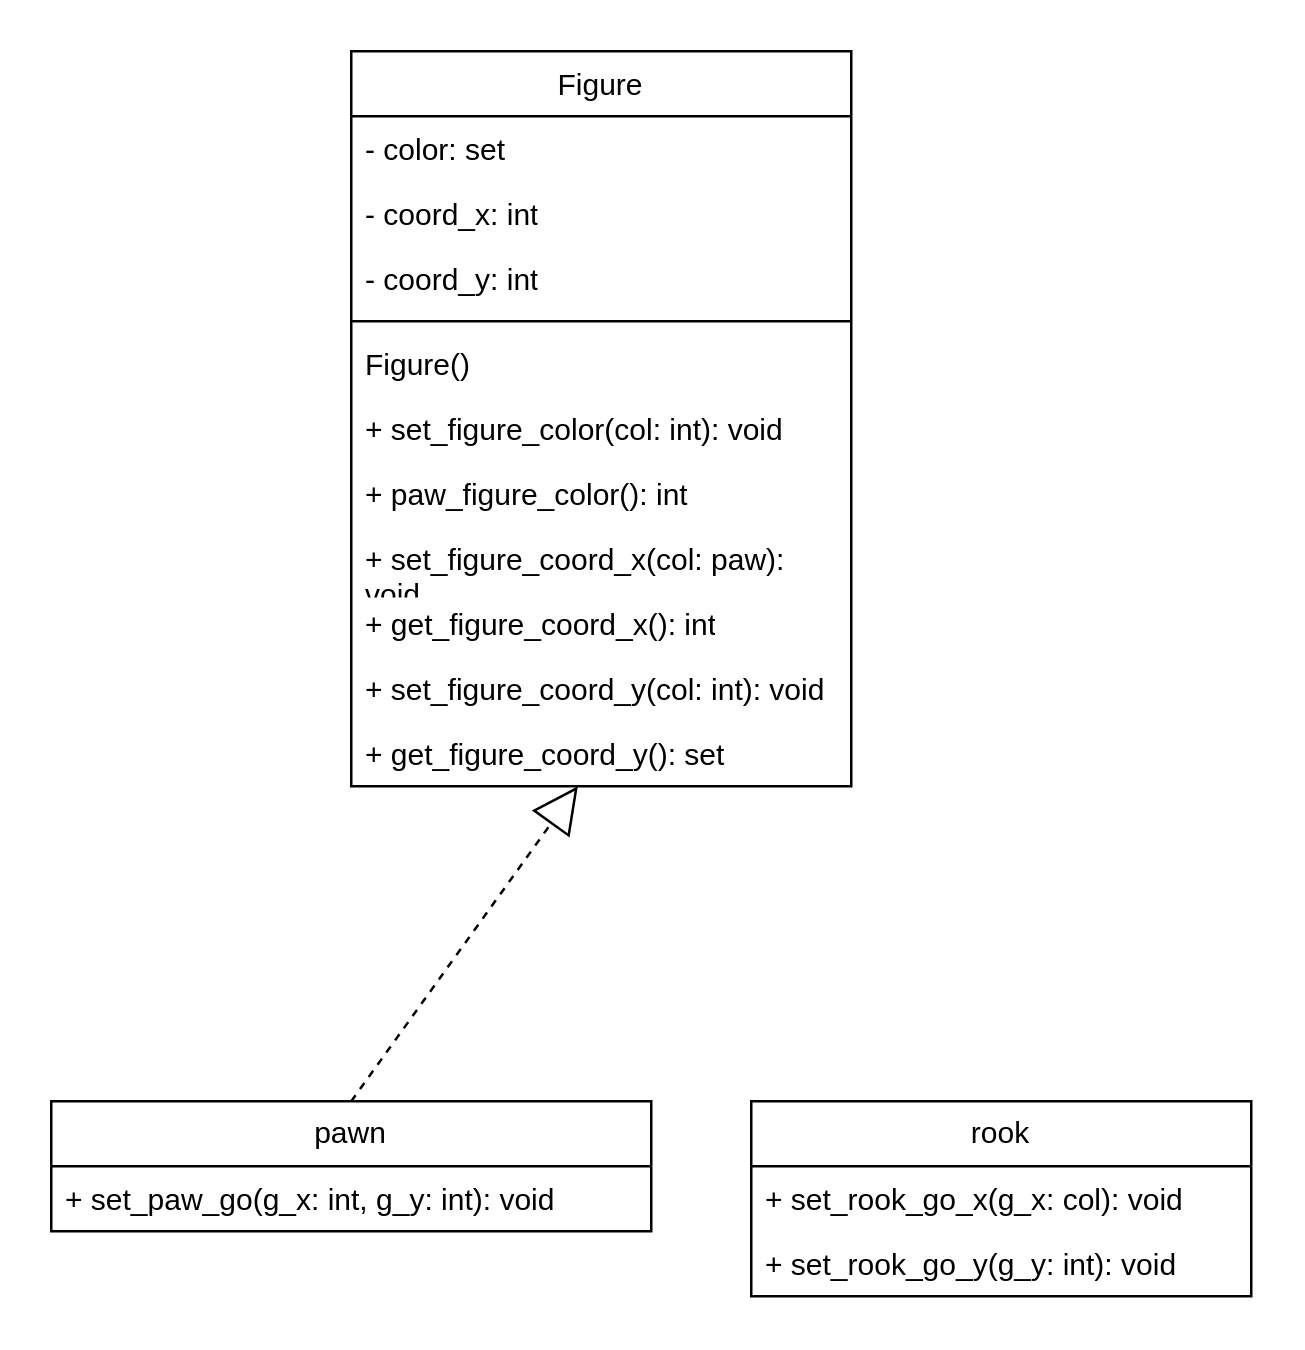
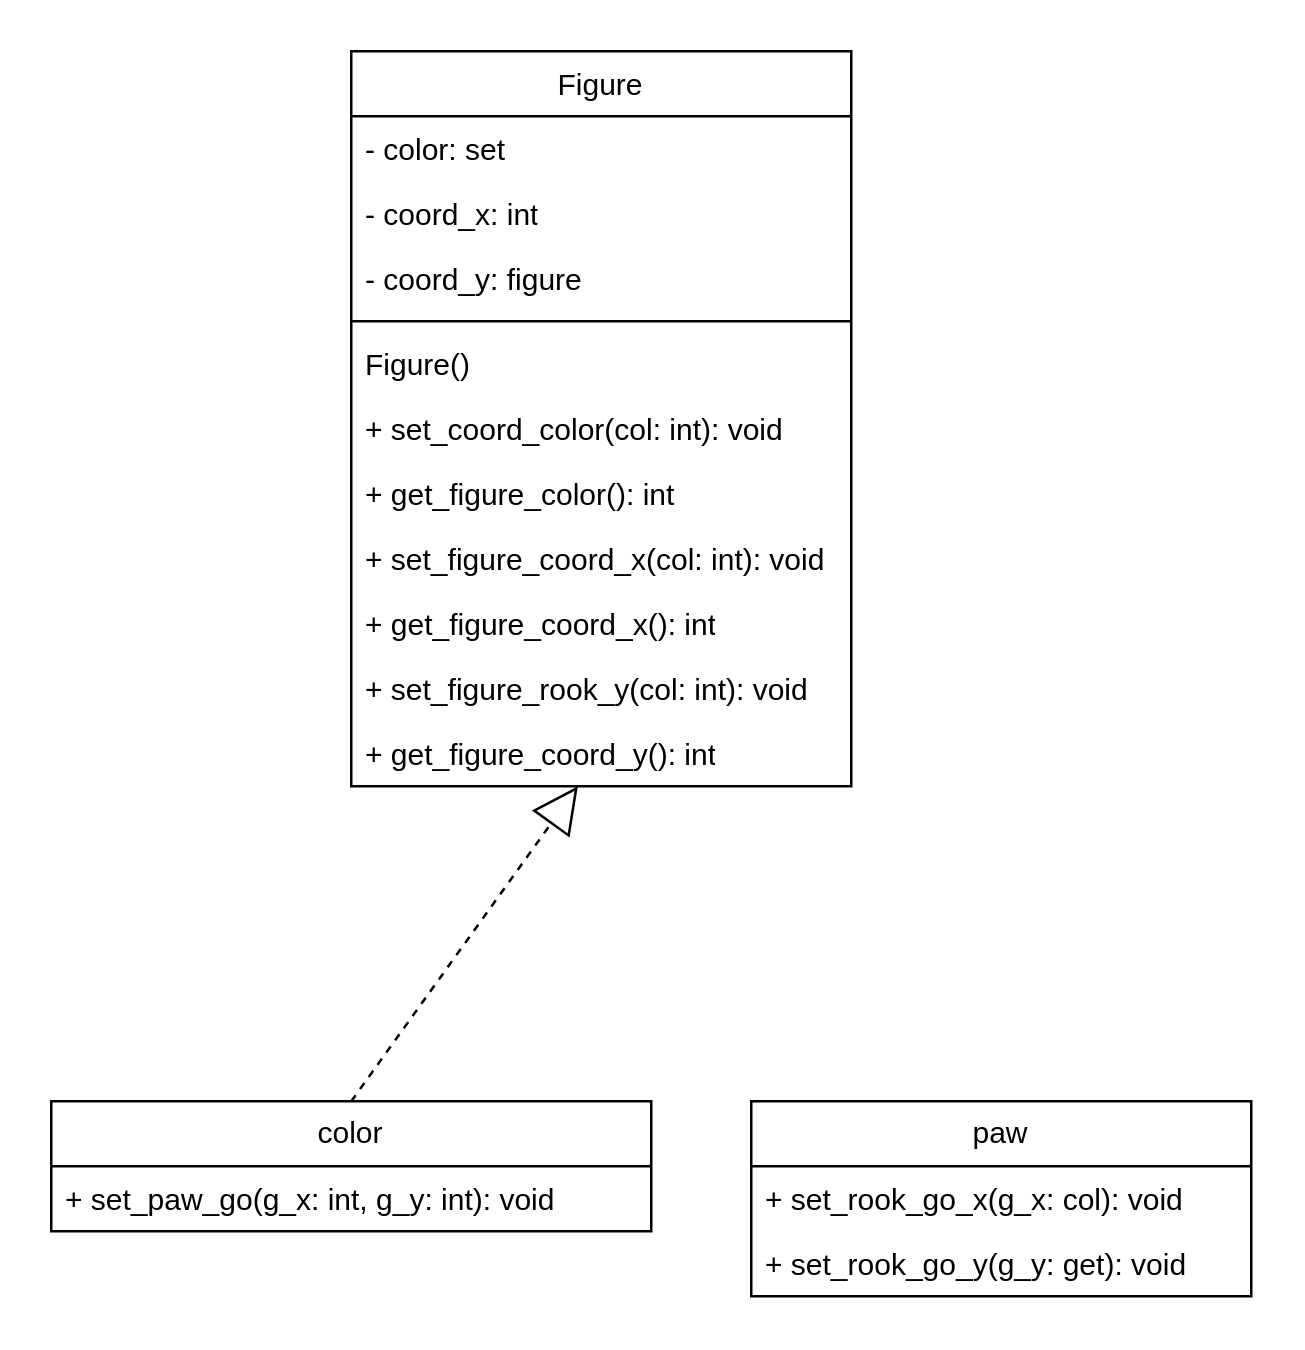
  <mxCell id="0" />
  <mxCell id="1" parent="0" />
  <mxCell id="2" value="&lt;span style=&quot;font-weight: 400;&quot;&gt;Figure&lt;/span&gt;" style="swimlane;fontStyle=1;align=center;verticalAlign=top;childLayout=stackLayout;horizontal=1;startSize=26;horizontalStack=0;resizeParent=1;resizeParentMax=0;resizeLast=0;collapsible=1;marginBottom=0;whiteSpace=wrap;html=1;" vertex="1" parent="1"><mxGeometry x="140" y="20" width="200" height="294" as="geometry" /></mxCell>
  <mxCell id="3" value="- color: set" style="text;strokeColor=none;fillColor=none;align=left;verticalAlign=top;spacingLeft=4;spacingRight=4;overflow=hidden;rotatable=0;points=[[0,0.5],[1,0.5]];portConstraint=eastwest;whiteSpace=wrap;html=1;" vertex="1" parent="2"><mxGeometry y="26" width="200" height="26" as="geometry" /></mxCell>
  <mxCell id="4" value="- coord_x: int" style="text;strokeColor=none;fillColor=none;align=left;verticalAlign=top;spacingLeft=4;spacingRight=4;overflow=hidden;rotatable=0;points=[[0,0.5],[1,0.5]];portConstraint=eastwest;whiteSpace=wrap;html=1;" vertex="1" parent="2"><mxGeometry y="52" width="200" height="26" as="geometry" /></mxCell>
- <mxCell id="5" value="- coord_y: int" style="text;strokeColor=none;fillColor=none;align=left;verticalAlign=top;spacingLeft=4;spacingRight=4;overflow=hidden;rotatable=0;points=[[0,0.5],[1,0.5]];portConstraint=eastwest;whiteSpace=wrap;html=1;" vertex="1" parent="2"><mxGeometry y="78" width="200" height="26" as="geometry" /></mxCell>
+ <mxCell id="5" value="- coord_y: figure" style="text;strokeColor=none;fillColor=none;align=left;verticalAlign=top;spacingLeft=4;spacingRight=4;overflow=hidden;rotatable=0;points=[[0,0.5],[1,0.5]];portConstraint=eastwest;whiteSpace=wrap;html=1;" vertex="1" parent="2"><mxGeometry y="78" width="200" height="26" as="geometry" /></mxCell>
  <mxCell id="6" value="" style="line;strokeWidth=1;fillColor=none;align=left;verticalAlign=middle;spacingTop=-1;spacingLeft=3;spacingRight=3;rotatable=0;labelPosition=right;points=[];portConstraint=eastwest;strokeColor=inherit;" vertex="1" parent="2"><mxGeometry y="104" width="200" height="8" as="geometry" /></mxCell>
  <mxCell id="7" value="Figure()" style="text;strokeColor=none;fillColor=none;align=left;verticalAlign=top;spacingLeft=4;spacingRight=4;overflow=hidden;rotatable=0;points=[[0,0.5],[1,0.5]];portConstraint=eastwest;whiteSpace=wrap;html=1;" vertex="1" parent="2"><mxGeometry y="112" width="200" height="26" as="geometry" /></mxCell>
- <mxCell id="8" value="+ set_figure_color(col: int): void" style="text;strokeColor=none;fillColor=none;align=left;verticalAlign=top;spacingLeft=4;spacingRight=4;overflow=hidden;rotatable=0;points=[[0,0.5],[1,0.5]];portConstraint=eastwest;whiteSpace=wrap;html=1;" vertex="1" parent="2"><mxGeometry y="138" width="200" height="26" as="geometry" /></mxCell>
- <mxCell id="9" value="+ paw_figure_color(): int" style="text;strokeColor=none;fillColor=none;align=left;verticalAlign=top;spacingLeft=4;spacingRight=4;overflow=hidden;rotatable=0;points=[[0,0.5],[1,0.5]];portConstraint=eastwest;whiteSpace=wrap;html=1;" vertex="1" parent="2"><mxGeometry y="164" width="200" height="26" as="geometry" /></mxCell>
- <mxCell id="10" value="+ set_figure_coord_x(col: paw): void" style="text;strokeColor=none;fillColor=none;align=left;verticalAlign=top;spacingLeft=4;spacingRight=4;overflow=hidden;rotatable=0;points=[[0,0.5],[1,0.5]];portConstraint=eastwest;whiteSpace=wrap;html=1;" vertex="1" parent="2"><mxGeometry y="190" width="200" height="26" as="geometry" /></mxCell>
+ <mxCell id="8" value="+ set_coord_color(col: int): void" style="text;strokeColor=none;fillColor=none;align=left;verticalAlign=top;spacingLeft=4;spacingRight=4;overflow=hidden;rotatable=0;points=[[0,0.5],[1,0.5]];portConstraint=eastwest;whiteSpace=wrap;html=1;" vertex="1" parent="2"><mxGeometry y="138" width="200" height="26" as="geometry" /></mxCell>
+ <mxCell id="9" value="+ get_figure_color(): int" style="text;strokeColor=none;fillColor=none;align=left;verticalAlign=top;spacingLeft=4;spacingRight=4;overflow=hidden;rotatable=0;points=[[0,0.5],[1,0.5]];portConstraint=eastwest;whiteSpace=wrap;html=1;" vertex="1" parent="2"><mxGeometry y="164" width="200" height="26" as="geometry" /></mxCell>
+ <mxCell id="10" value="+ set_figure_coord_x(col: int): void" style="text;strokeColor=none;fillColor=none;align=left;verticalAlign=top;spacingLeft=4;spacingRight=4;overflow=hidden;rotatable=0;points=[[0,0.5],[1,0.5]];portConstraint=eastwest;whiteSpace=wrap;html=1;" vertex="1" parent="2"><mxGeometry y="190" width="200" height="26" as="geometry" /></mxCell>
  <mxCell id="11" value="+ get_figure_coord_x(): int" style="text;strokeColor=none;fillColor=none;align=left;verticalAlign=top;spacingLeft=4;spacingRight=4;overflow=hidden;rotatable=0;points=[[0,0.5],[1,0.5]];portConstraint=eastwest;whiteSpace=wrap;html=1;" vertex="1" parent="2"><mxGeometry y="216" width="200" height="26" as="geometry" /></mxCell>
- <mxCell id="12" value="+ set_figure_coord_y(col: int): void" style="text;strokeColor=none;fillColor=none;align=left;verticalAlign=top;spacingLeft=4;spacingRight=4;overflow=hidden;rotatable=0;points=[[0,0.5],[1,0.5]];portConstraint=eastwest;whiteSpace=wrap;html=1;" vertex="1" parent="2"><mxGeometry y="242" width="200" height="26" as="geometry" /></mxCell>
- <mxCell id="13" value="+ get_figure_coord_y(): set" style="text;strokeColor=none;fillColor=none;align=left;verticalAlign=top;spacingLeft=4;spacingRight=4;overflow=hidden;rotatable=0;points=[[0,0.5],[1,0.5]];portConstraint=eastwest;whiteSpace=wrap;html=1;" vertex="1" parent="2"><mxGeometry y="268" width="200" height="26" as="geometry" /></mxCell>
- <mxCell id="14" value="pawn" style="swimlane;fontStyle=0;childLayout=stackLayout;horizontal=1;startSize=26;fillColor=none;horizontalStack=0;resizeParent=1;resizeParentMax=0;resizeLast=0;collapsible=1;marginBottom=0;whiteSpace=wrap;html=1;" vertex="1" parent="1"><mxGeometry x="20" y="440" width="240" height="52" as="geometry" /></mxCell>
+ <mxCell id="12" value="+ set_figure_rook_y(col: int): void" style="text;strokeColor=none;fillColor=none;align=left;verticalAlign=top;spacingLeft=4;spacingRight=4;overflow=hidden;rotatable=0;points=[[0,0.5],[1,0.5]];portConstraint=eastwest;whiteSpace=wrap;html=1;" vertex="1" parent="2"><mxGeometry y="242" width="200" height="26" as="geometry" /></mxCell>
+ <mxCell id="13" value="+ get_figure_coord_y(): int" style="text;strokeColor=none;fillColor=none;align=left;verticalAlign=top;spacingLeft=4;spacingRight=4;overflow=hidden;rotatable=0;points=[[0,0.5],[1,0.5]];portConstraint=eastwest;whiteSpace=wrap;html=1;" vertex="1" parent="2"><mxGeometry y="268" width="200" height="26" as="geometry" /></mxCell>
+ <mxCell id="14" value="color" style="swimlane;fontStyle=0;childLayout=stackLayout;horizontal=1;startSize=26;fillColor=none;horizontalStack=0;resizeParent=1;resizeParentMax=0;resizeLast=0;collapsible=1;marginBottom=0;whiteSpace=wrap;html=1;" vertex="1" parent="1"><mxGeometry x="20" y="440" width="240" height="52" as="geometry" /></mxCell>
  <mxCell id="15" value="+ set_paw_go(g_x: int, g_y: int): void" style="text;strokeColor=none;fillColor=none;align=left;verticalAlign=top;spacingLeft=4;spacingRight=4;overflow=hidden;rotatable=0;points=[[0,0.5],[1,0.5]];portConstraint=eastwest;whiteSpace=wrap;html=1;" vertex="1" parent="14"><mxGeometry y="26" width="240" height="26" as="geometry" /></mxCell>
- <mxCell id="16" value="rook" style="swimlane;fontStyle=0;childLayout=stackLayout;horizontal=1;startSize=26;fillColor=none;horizontalStack=0;resizeParent=1;resizeParentMax=0;resizeLast=0;collapsible=1;marginBottom=0;whiteSpace=wrap;html=1;" vertex="1" parent="1"><mxGeometry x="300" y="440" width="200" height="78" as="geometry" /></mxCell>
+ <mxCell id="16" value="paw" style="swimlane;fontStyle=0;childLayout=stackLayout;horizontal=1;startSize=26;fillColor=none;horizontalStack=0;resizeParent=1;resizeParentMax=0;resizeLast=0;collapsible=1;marginBottom=0;whiteSpace=wrap;html=1;" vertex="1" parent="1"><mxGeometry x="300" y="440" width="200" height="78" as="geometry" /></mxCell>
  <mxCell id="17" value="+ set_rook_go_x(g_x: col): void" style="text;strokeColor=none;fillColor=none;align=left;verticalAlign=top;spacingLeft=4;spacingRight=4;overflow=hidden;rotatable=0;points=[[0,0.5],[1,0.5]];portConstraint=eastwest;whiteSpace=wrap;html=1;" vertex="1" parent="16"><mxGeometry y="26" width="200" height="26" as="geometry" /></mxCell>
- <mxCell id="18" value="+ set_rook_go_y(g_y: int): void" style="text;strokeColor=none;fillColor=none;align=left;verticalAlign=top;spacingLeft=4;spacingRight=4;overflow=hidden;rotatable=0;points=[[0,0.5],[1,0.5]];portConstraint=eastwest;whiteSpace=wrap;html=1;" vertex="1" parent="16"><mxGeometry y="52" width="200" height="26" as="geometry" /></mxCell>
+ <mxCell id="18" value="+ set_rook_go_y(g_y: get): void" style="text;strokeColor=none;fillColor=none;align=left;verticalAlign=top;spacingLeft=4;spacingRight=4;overflow=hidden;rotatable=0;points=[[0,0.5],[1,0.5]];portConstraint=eastwest;whiteSpace=wrap;html=1;" vertex="1" parent="16"><mxGeometry y="52" width="200" height="26" as="geometry" /></mxCell>
  <mxCell id="19" value="" style="endArrow=block;endSize=16;endFill=0;html=1;rounded=0;exitX=0.5;exitY=0;exitDx=0;exitDy=0;dashed=1;" edge="1" parent="1" source="14" target="13"><mxGeometry width="160" relative="1" as="geometry"><mxPoint x="200" y="340" as="sourcePoint" /><mxPoint x="360" y="340" as="targetPoint" /></mxGeometry></mxCell>
